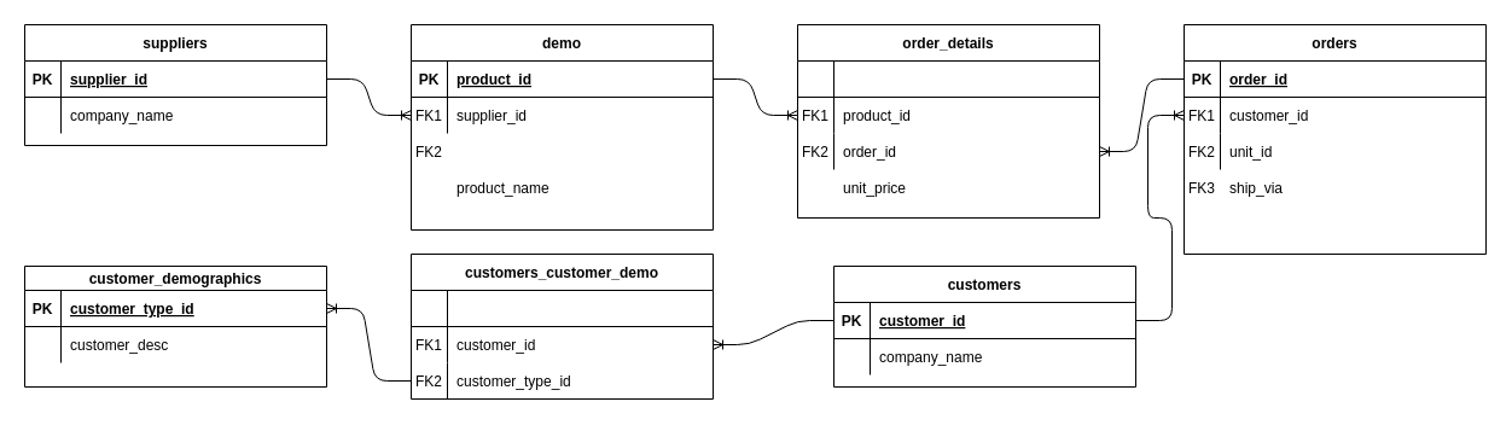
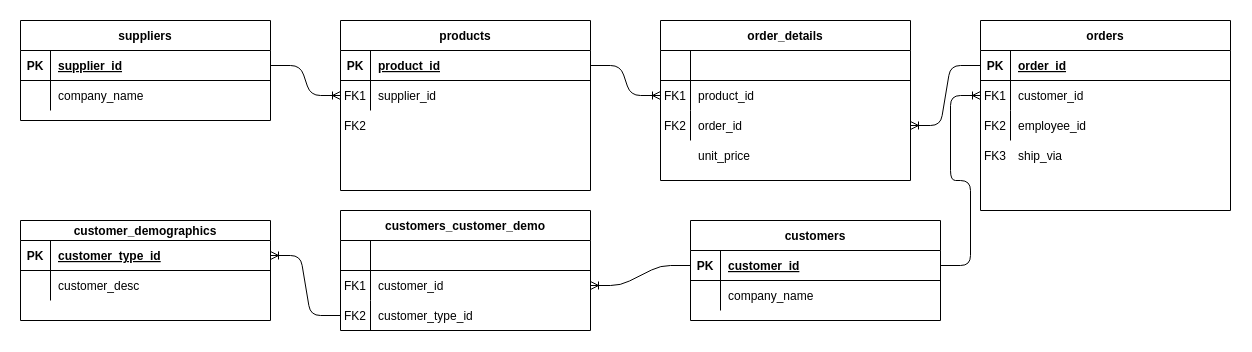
  <mxCell id="0" />
  <mxCell id="1" parent="0" />
  <mxCell id="2" value="suppliers" style="shape=table;startSize=30;container=1;collapsible=1;childLayout=tableLayout;fixedRows=1;rowLines=0;fontStyle=1;align=center;resizeLast=1;" parent="1" vertex="1"><mxGeometry x="20" y="20" width="250" height="100" as="geometry" /></mxCell>
  <mxCell id="3" value="" style="shape=partialRectangle;collapsible=0;dropTarget=0;pointerEvents=0;fillColor=none;points=[[0,0.5],[1,0.5]];portConstraint=eastwest;top=0;left=0;right=0;bottom=1;" parent="2" vertex="1"><mxGeometry y="30" width="250" height="30" as="geometry" /></mxCell>
  <mxCell id="4" value="PK" style="shape=partialRectangle;overflow=hidden;connectable=0;fillColor=none;top=0;left=0;bottom=0;right=0;fontStyle=1;" parent="3" vertex="1"><mxGeometry width="30" height="30" as="geometry" /></mxCell>
  <mxCell id="5" value="supplier_id " style="shape=partialRectangle;overflow=hidden;connectable=0;fillColor=none;top=0;left=0;bottom=0;right=0;align=left;spacingLeft=6;fontStyle=5;" parent="3" vertex="1"><mxGeometry x="30" width="220" height="30" as="geometry" /></mxCell>
  <mxCell id="6" value="" style="shape=partialRectangle;collapsible=0;dropTarget=0;pointerEvents=0;fillColor=none;points=[[0,0.5],[1,0.5]];portConstraint=eastwest;top=0;left=0;right=0;bottom=0;" parent="2" vertex="1"><mxGeometry y="60" width="250" height="30" as="geometry" /></mxCell>
  <mxCell id="7" value="" style="shape=partialRectangle;overflow=hidden;connectable=0;fillColor=none;top=0;left=0;bottom=0;right=0;" parent="6" vertex="1"><mxGeometry width="30" height="30" as="geometry" /></mxCell>
  <mxCell id="8" value="company_name" style="shape=partialRectangle;overflow=hidden;connectable=0;fillColor=none;top=0;left=0;bottom=0;right=0;align=left;spacingLeft=6;" parent="6" vertex="1"><mxGeometry x="30" width="220" height="30" as="geometry" /></mxCell>
  <mxCell id="9" value="customers" style="shape=table;startSize=30;container=1;collapsible=1;childLayout=tableLayout;fixedRows=1;rowLines=0;fontStyle=1;align=center;resizeLast=1;" parent="1" vertex="1"><mxGeometry x="690" y="220" width="250" height="100" as="geometry" /></mxCell>
  <mxCell id="10" value="" style="shape=partialRectangle;collapsible=0;dropTarget=0;pointerEvents=0;fillColor=none;points=[[0,0.5],[1,0.5]];portConstraint=eastwest;top=0;left=0;right=0;bottom=1;" parent="9" vertex="1"><mxGeometry y="30" width="250" height="30" as="geometry" /></mxCell>
  <mxCell id="11" value="PK" style="shape=partialRectangle;overflow=hidden;connectable=0;fillColor=none;top=0;left=0;bottom=0;right=0;fontStyle=1;" parent="10" vertex="1"><mxGeometry width="30" height="30" as="geometry" /></mxCell>
  <mxCell id="12" value="customer_id " style="shape=partialRectangle;overflow=hidden;connectable=0;fillColor=none;top=0;left=0;bottom=0;right=0;align=left;spacingLeft=6;fontStyle=5;" parent="10" vertex="1"><mxGeometry x="30" width="220" height="30" as="geometry" /></mxCell>
  <mxCell id="13" value="" style="shape=partialRectangle;collapsible=0;dropTarget=0;pointerEvents=0;fillColor=none;points=[[0,0.5],[1,0.5]];portConstraint=eastwest;top=0;left=0;right=0;bottom=0;" parent="9" vertex="1"><mxGeometry y="60" width="250" height="30" as="geometry" /></mxCell>
  <mxCell id="14" value="" style="shape=partialRectangle;overflow=hidden;connectable=0;fillColor=none;top=0;left=0;bottom=0;right=0;" parent="13" vertex="1"><mxGeometry width="30" height="30" as="geometry" /></mxCell>
  <mxCell id="15" value="company_name" style="shape=partialRectangle;overflow=hidden;connectable=0;fillColor=none;top=0;left=0;bottom=0;right=0;align=left;spacingLeft=6;" parent="13" vertex="1"><mxGeometry x="30" width="220" height="30" as="geometry" /></mxCell>
  <mxCell id="16" value="" style="edgeStyle=entityRelationEdgeStyle;fontSize=12;html=1;endArrow=ERoneToMany;entryX=0;entryY=0.5;entryDx=0;entryDy=0;exitX=1;exitY=0.5;exitDx=0;exitDy=0;exitPerimeter=0;" parent="1" source="3" target="25" edge="1"><mxGeometry width="100" height="100" relative="1" as="geometry"><mxPoint x="1210" y="120" as="sourcePoint" /><mxPoint x="1150" y="250" as="targetPoint" /></mxGeometry></mxCell>
  <mxCell id="17" value="" style="edgeStyle=entityRelationEdgeStyle;fontSize=12;html=1;endArrow=ERoneToMany;entryX=0;entryY=0.5;entryDx=0;entryDy=0;exitX=1;exitY=0.5;exitDx=0;exitDy=0;" parent="1" source="10" target="39" edge="1"><mxGeometry width="100" height="100" relative="1" as="geometry"><mxPoint x="1225" y="320" as="sourcePoint" /><mxPoint x="1035" y="450" as="targetPoint" /></mxGeometry></mxCell>
  <mxCell id="18" value="" style="edgeStyle=entityRelationEdgeStyle;fontSize=12;html=1;endArrow=ERoneToMany;entryX=0;entryY=0.5;entryDx=0;entryDy=0;exitX=1;exitY=0.5;exitDx=0;exitDy=0;" parent="1" source="22" target="52" edge="1"><mxGeometry width="100" height="100" relative="1" as="geometry"><mxPoint x="720" y="310" as="sourcePoint" /><mxPoint x="420" y="190" as="targetPoint" /></mxGeometry></mxCell>
  <mxCell id="19" value="" style="edgeStyle=entityRelationEdgeStyle;fontSize=12;html=1;endArrow=ERoneToMany;entryX=1;entryY=0.5;entryDx=0;entryDy=0;exitX=0;exitY=0.5;exitDx=0;exitDy=0;" parent="1" source="36" target="55" edge="1"><mxGeometry width="100" height="100" relative="1" as="geometry"><mxPoint x="1100" y="400" as="sourcePoint" /><mxPoint x="1225" y="490" as="targetPoint" /></mxGeometry></mxCell>
  <mxCell id="20" value="" style="group" parent="1" vertex="1" connectable="0"><mxGeometry x="340" y="20" width="250" height="170" as="geometry" /></mxCell>
- <mxCell id="21" value="demo" style="shape=table;startSize=30;container=1;collapsible=1;childLayout=tableLayout;fixedRows=1;rowLines=0;fontStyle=1;align=center;resizeLast=1;" parent="20" vertex="1"><mxGeometry width="250" height="170" as="geometry" /></mxCell>
+ <mxCell id="21" value="products" style="shape=table;startSize=30;container=1;collapsible=1;childLayout=tableLayout;fixedRows=1;rowLines=0;fontStyle=1;align=center;resizeLast=1;" parent="20" vertex="1"><mxGeometry width="250" height="170" as="geometry" /></mxCell>
  <mxCell id="22" value="" style="shape=partialRectangle;collapsible=0;dropTarget=0;pointerEvents=0;fillColor=none;points=[[0,0.5],[1,0.5]];portConstraint=eastwest;top=0;left=0;right=0;bottom=1;" parent="21" vertex="1"><mxGeometry y="30" width="250" height="30" as="geometry" /></mxCell>
  <mxCell id="23" value="PK" style="shape=partialRectangle;overflow=hidden;connectable=0;fillColor=none;top=0;left=0;bottom=0;right=0;fontStyle=1;" parent="22" vertex="1"><mxGeometry width="30" height="30" as="geometry" /></mxCell>
  <mxCell id="24" value="product_id " style="shape=partialRectangle;overflow=hidden;connectable=0;fillColor=none;top=0;left=0;bottom=0;right=0;align=left;spacingLeft=6;fontStyle=5;" parent="22" vertex="1"><mxGeometry x="30" width="220" height="30" as="geometry" /></mxCell>
  <mxCell id="25" value="" style="shape=partialRectangle;collapsible=0;dropTarget=0;pointerEvents=0;fillColor=none;points=[[0,0.5],[1,0.5]];portConstraint=eastwest;top=0;left=0;right=0;bottom=0;" parent="21" vertex="1"><mxGeometry y="60" width="250" height="30" as="geometry" /></mxCell>
  <mxCell id="26" value="FK1" style="shape=partialRectangle;overflow=hidden;connectable=0;fillColor=none;top=0;left=0;bottom=0;right=0;" parent="25" vertex="1"><mxGeometry width="30" height="30" as="geometry" /></mxCell>
  <mxCell id="27" value="supplier_id" style="shape=partialRectangle;overflow=hidden;connectable=0;fillColor=none;top=0;left=0;bottom=0;right=0;align=left;spacingLeft=6;" parent="25" vertex="1"><mxGeometry x="30" width="220" height="30" as="geometry" /></mxCell>
  <mxCell id="28" value="" style="shape=partialRectangle;collapsible=0;dropTarget=0;pointerEvents=0;fillColor=none;points=[[0,0.5],[1,0.5]];portConstraint=eastwest;top=0;left=0;right=0;bottom=0;" parent="21" vertex="1"><mxGeometry y="90" width="250" height="30" as="geometry" /></mxCell>
  <mxCell id="29" value="FK2" style="shape=partialRectangle;overflow=hidden;connectable=0;fillColor=none;top=0;left=0;bottom=0;right=0;" parent="28" vertex="1"><mxGeometry width="30" height="30" as="geometry" /></mxCell>
  <mxCell id="30" value="" style="shape=partialRectangle;collapsible=0;dropTarget=0;pointerEvents=0;fillColor=none;points=[[0,0.5],[1,0.5]];portConstraint=eastwest;top=0;left=0;right=0;bottom=0;" parent="20" vertex="1"><mxGeometry y="120" width="250" height="30" as="geometry" /></mxCell>
  <mxCell id="31" value="" style="shape=partialRectangle;overflow=hidden;connectable=0;fillColor=none;top=0;left=0;bottom=0;right=0;" parent="30" vertex="1"><mxGeometry width="30" height="30" as="geometry" /></mxCell>
- <mxCell id="32" value="product_name" style="shape=partialRectangle;overflow=hidden;connectable=0;fillColor=none;top=0;left=0;bottom=0;right=0;align=left;spacingLeft=6;" parent="30" vertex="1"><mxGeometry x="30" width="220" height="30" as="geometry" /></mxCell>
  <mxCell id="33" value="" style="group" parent="1" vertex="1" connectable="0"><mxGeometry x="980" y="20" width="250" height="190" as="geometry" /></mxCell>
  <mxCell id="34" value="" style="group" parent="33" vertex="1" connectable="0"><mxGeometry width="250" height="190" as="geometry" /></mxCell>
  <mxCell id="35" value="orders" style="shape=table;startSize=30;container=1;collapsible=1;childLayout=tableLayout;fixedRows=1;rowLines=0;fontStyle=1;align=center;resizeLast=1;" parent="34" vertex="1"><mxGeometry width="250" height="190" as="geometry" /></mxCell>
  <mxCell id="36" value="" style="shape=partialRectangle;collapsible=0;dropTarget=0;pointerEvents=0;fillColor=none;points=[[0,0.5],[1,0.5]];portConstraint=eastwest;top=0;left=0;right=0;bottom=1;" parent="35" vertex="1"><mxGeometry y="30" width="250" height="30" as="geometry" /></mxCell>
  <mxCell id="37" value="PK" style="shape=partialRectangle;overflow=hidden;connectable=0;fillColor=none;top=0;left=0;bottom=0;right=0;fontStyle=1;" parent="36" vertex="1"><mxGeometry width="30" height="30" as="geometry" /></mxCell>
  <mxCell id="38" value="order_id " style="shape=partialRectangle;overflow=hidden;connectable=0;fillColor=none;top=0;left=0;bottom=0;right=0;align=left;spacingLeft=6;fontStyle=5;" parent="36" vertex="1"><mxGeometry x="30" width="220" height="30" as="geometry" /></mxCell>
  <mxCell id="39" value="" style="shape=partialRectangle;collapsible=0;dropTarget=0;pointerEvents=0;fillColor=none;points=[[0,0.5],[1,0.5]];portConstraint=eastwest;top=0;left=0;right=0;bottom=0;" parent="35" vertex="1"><mxGeometry y="60" width="250" height="30" as="geometry" /></mxCell>
  <mxCell id="40" value="FK1" style="shape=partialRectangle;overflow=hidden;connectable=0;fillColor=none;top=0;left=0;bottom=0;right=0;" parent="39" vertex="1"><mxGeometry width="30" height="30" as="geometry" /></mxCell>
  <mxCell id="41" value="customer_id" style="shape=partialRectangle;overflow=hidden;connectable=0;fillColor=none;top=0;left=0;bottom=0;right=0;align=left;spacingLeft=6;" parent="39" vertex="1"><mxGeometry x="30" width="220" height="30" as="geometry" /></mxCell>
  <mxCell id="42" value="" style="shape=partialRectangle;collapsible=0;dropTarget=0;pointerEvents=0;fillColor=none;points=[[0,0.5],[1,0.5]];portConstraint=eastwest;top=0;left=0;right=0;bottom=0;" parent="35" vertex="1"><mxGeometry y="90" width="250" height="30" as="geometry" /></mxCell>
  <mxCell id="43" value="FK2" style="shape=partialRectangle;overflow=hidden;connectable=0;fillColor=none;top=0;left=0;bottom=0;right=0;" parent="42" vertex="1"><mxGeometry width="30" height="30" as="geometry" /></mxCell>
- <mxCell id="44" value="unit_id" style="shape=partialRectangle;overflow=hidden;connectable=0;fillColor=none;top=0;left=0;bottom=0;right=0;align=left;spacingLeft=6;" parent="42" vertex="1"><mxGeometry x="30" width="220" height="30" as="geometry" /></mxCell>
+ <mxCell id="44" value="employee_id" style="shape=partialRectangle;overflow=hidden;connectable=0;fillColor=none;top=0;left=0;bottom=0;right=0;align=left;spacingLeft=6;" parent="42" vertex="1"><mxGeometry x="30" width="220" height="30" as="geometry" /></mxCell>
  <mxCell id="45" value="FK3" style="shape=partialRectangle;overflow=hidden;connectable=0;fillColor=none;top=0;left=0;bottom=0;right=0;" parent="34" vertex="1"><mxGeometry y="120" width="30" height="30" as="geometry" /></mxCell>
  <mxCell id="46" value="ship_via" style="shape=partialRectangle;overflow=hidden;connectable=0;fillColor=none;top=0;left=0;bottom=0;right=0;align=left;spacingLeft=6;" parent="34" vertex="1"><mxGeometry x="30" y="120" width="210" height="30" as="geometry" /></mxCell>
  <mxCell id="47" value="" style="group" parent="1" vertex="1" connectable="0"><mxGeometry x="660" y="20" width="250" height="160" as="geometry" /></mxCell>
  <mxCell id="48" value="order_details" style="shape=table;startSize=30;container=1;collapsible=1;childLayout=tableLayout;fixedRows=1;rowLines=0;fontStyle=1;align=center;resizeLast=1;" parent="47" vertex="1"><mxGeometry width="250" height="160" as="geometry" /></mxCell>
  <mxCell id="49" value="" style="shape=partialRectangle;collapsible=0;dropTarget=0;pointerEvents=0;fillColor=none;points=[[0,0.5],[1,0.5]];portConstraint=eastwest;top=0;left=0;right=0;bottom=1;" parent="48" vertex="1"><mxGeometry y="30" width="250" height="30" as="geometry" /></mxCell>
  <mxCell id="50" value="" style="shape=partialRectangle;overflow=hidden;connectable=0;fillColor=none;top=0;left=0;bottom=0;right=0;fontStyle=1;" parent="49" vertex="1"><mxGeometry width="30" height="30" as="geometry" /></mxCell>
  <mxCell id="51" value="" style="shape=partialRectangle;overflow=hidden;connectable=0;fillColor=none;top=0;left=0;bottom=0;right=0;align=left;spacingLeft=6;fontStyle=5;" parent="49" vertex="1"><mxGeometry x="30" width="220" height="30" as="geometry" /></mxCell>
  <mxCell id="52" value="" style="shape=partialRectangle;collapsible=0;dropTarget=0;pointerEvents=0;fillColor=none;points=[[0,0.5],[1,0.5]];portConstraint=eastwest;top=0;left=0;right=0;bottom=0;" parent="48" vertex="1"><mxGeometry y="60" width="250" height="30" as="geometry" /></mxCell>
  <mxCell id="53" value="FK1" style="shape=partialRectangle;overflow=hidden;connectable=0;fillColor=none;top=0;left=0;bottom=0;right=0;" parent="52" vertex="1"><mxGeometry width="30" height="30" as="geometry" /></mxCell>
  <mxCell id="54" value="product_id" style="shape=partialRectangle;overflow=hidden;connectable=0;fillColor=none;top=0;left=0;bottom=0;right=0;align=left;spacingLeft=6;" parent="52" vertex="1"><mxGeometry x="30" width="220" height="30" as="geometry" /></mxCell>
  <mxCell id="55" value="" style="shape=partialRectangle;collapsible=0;dropTarget=0;pointerEvents=0;fillColor=none;points=[[0,0.5],[1,0.5]];portConstraint=eastwest;top=0;left=0;right=0;bottom=0;" parent="48" vertex="1"><mxGeometry y="90" width="250" height="30" as="geometry" /></mxCell>
  <mxCell id="56" value="FK2" style="shape=partialRectangle;overflow=hidden;connectable=0;fillColor=none;top=0;left=0;bottom=0;right=0;" parent="55" vertex="1"><mxGeometry width="30" height="30" as="geometry" /></mxCell>
  <mxCell id="57" value="order_id" style="shape=partialRectangle;overflow=hidden;connectable=0;fillColor=none;top=0;left=0;bottom=0;right=0;align=left;spacingLeft=6;" parent="55" vertex="1"><mxGeometry x="30" width="220" height="30" as="geometry" /></mxCell>
  <mxCell id="58" value="unit_price" style="shape=partialRectangle;overflow=hidden;connectable=0;fillColor=none;top=0;left=0;bottom=0;right=0;align=left;spacingLeft=6;" parent="47" vertex="1"><mxGeometry x="30" y="120" width="220" height="30" as="geometry" /></mxCell>
  <mxCell id="59" value="" style="group" parent="1" vertex="1" connectable="0"><mxGeometry x="340" y="210" width="250" height="120" as="geometry" /></mxCell>
  <mxCell id="60" value="customers_customer_demo" style="shape=table;startSize=30;container=1;collapsible=1;childLayout=tableLayout;fixedRows=1;rowLines=0;fontStyle=1;align=center;resizeLast=1;" parent="59" vertex="1"><mxGeometry width="250" height="120.0" as="geometry" /></mxCell>
  <mxCell id="61" value="" style="shape=partialRectangle;collapsible=0;dropTarget=0;pointerEvents=0;fillColor=none;points=[[0,0.5],[1,0.5]];portConstraint=eastwest;top=0;left=0;right=0;bottom=1;" parent="60" vertex="1"><mxGeometry y="30" width="250" height="30" as="geometry" /></mxCell>
  <mxCell id="62" value="" style="shape=partialRectangle;overflow=hidden;connectable=0;fillColor=none;top=0;left=0;bottom=0;right=0;fontStyle=1;" parent="61" vertex="1"><mxGeometry width="30" height="30" as="geometry" /></mxCell>
  <mxCell id="63" value="" style="shape=partialRectangle;overflow=hidden;connectable=0;fillColor=none;top=0;left=0;bottom=0;right=0;align=left;spacingLeft=6;fontStyle=5;" parent="61" vertex="1"><mxGeometry x="30" width="220" height="30" as="geometry" /></mxCell>
  <mxCell id="64" value="" style="shape=partialRectangle;collapsible=0;dropTarget=0;pointerEvents=0;fillColor=none;points=[[0,0.5],[1,0.5]];portConstraint=eastwest;top=0;left=0;right=0;bottom=0;" parent="60" vertex="1"><mxGeometry y="60" width="250" height="30" as="geometry" /></mxCell>
  <mxCell id="65" value="FK1" style="shape=partialRectangle;overflow=hidden;connectable=0;fillColor=none;top=0;left=0;bottom=0;right=0;" parent="64" vertex="1"><mxGeometry width="30" height="30" as="geometry" /></mxCell>
  <mxCell id="66" value="customer_id" style="shape=partialRectangle;overflow=hidden;connectable=0;fillColor=none;top=0;left=0;bottom=0;right=0;align=left;spacingLeft=6;" parent="64" vertex="1"><mxGeometry x="30" width="220" height="30" as="geometry" /></mxCell>
  <mxCell id="67" value="" style="shape=partialRectangle;collapsible=0;dropTarget=0;pointerEvents=0;fillColor=none;points=[[0,0.5],[1,0.5]];portConstraint=eastwest;top=0;left=0;right=0;bottom=0;" parent="60" vertex="1"><mxGeometry y="90" width="250" height="30" as="geometry" /></mxCell>
  <mxCell id="68" value="FK2" style="shape=partialRectangle;overflow=hidden;connectable=0;fillColor=none;top=0;left=0;bottom=0;right=0;" parent="67" vertex="1"><mxGeometry width="30" height="30" as="geometry" /></mxCell>
  <mxCell id="69" value="customer_type_id" style="shape=partialRectangle;overflow=hidden;connectable=0;fillColor=none;top=0;left=0;bottom=0;right=0;align=left;spacingLeft=6;" parent="67" vertex="1"><mxGeometry x="30" width="220" height="30" as="geometry" /></mxCell>
  <mxCell id="70" value="" style="edgeStyle=entityRelationEdgeStyle;fontSize=12;html=1;endArrow=ERoneToMany;entryX=1;entryY=0.5;entryDx=0;entryDy=0;exitX=0;exitY=0.5;exitDx=0;exitDy=0;" parent="1" source="10" target="64" edge="1"><mxGeometry width="100" height="100" relative="1" as="geometry"><mxPoint x="1320" y="730" as="sourcePoint" /><mxPoint x="1100" y="630" as="targetPoint" /></mxGeometry></mxCell>
  <mxCell id="71" value="customer_demographics" style="shape=table;startSize=20;container=1;collapsible=1;childLayout=tableLayout;fixedRows=1;rowLines=0;fontStyle=1;align=center;resizeLast=1;" parent="1" vertex="1"><mxGeometry x="20" y="220" width="250" height="100" as="geometry" /></mxCell>
  <mxCell id="72" value="" style="shape=partialRectangle;collapsible=0;dropTarget=0;pointerEvents=0;fillColor=none;points=[[0,0.5],[1,0.5]];portConstraint=eastwest;top=0;left=0;right=0;bottom=1;" parent="71" vertex="1"><mxGeometry y="20" width="250" height="30" as="geometry" /></mxCell>
  <mxCell id="73" value="PK" style="shape=partialRectangle;overflow=hidden;connectable=0;fillColor=none;top=0;left=0;bottom=0;right=0;fontStyle=1;" parent="72" vertex="1"><mxGeometry width="30" height="30" as="geometry" /></mxCell>
  <mxCell id="74" value="customer_type_id " style="shape=partialRectangle;overflow=hidden;connectable=0;fillColor=none;top=0;left=0;bottom=0;right=0;align=left;spacingLeft=6;fontStyle=5;" parent="72" vertex="1"><mxGeometry x="30" width="220" height="30" as="geometry" /></mxCell>
  <mxCell id="75" value="" style="shape=partialRectangle;collapsible=0;dropTarget=0;pointerEvents=0;fillColor=none;points=[[0,0.5],[1,0.5]];portConstraint=eastwest;top=0;left=0;right=0;bottom=0;" parent="71" vertex="1"><mxGeometry y="50" width="250" height="30" as="geometry" /></mxCell>
  <mxCell id="76" value="" style="shape=partialRectangle;overflow=hidden;connectable=0;fillColor=none;top=0;left=0;bottom=0;right=0;" parent="75" vertex="1"><mxGeometry width="30" height="30" as="geometry" /></mxCell>
  <mxCell id="77" value="customer_desc" style="shape=partialRectangle;overflow=hidden;connectable=0;fillColor=none;top=0;left=0;bottom=0;right=0;align=left;spacingLeft=6;" parent="75" vertex="1"><mxGeometry x="30" width="220" height="30" as="geometry" /></mxCell>
  <mxCell id="78" value="" style="edgeStyle=entityRelationEdgeStyle;fontSize=12;html=1;endArrow=ERoneToMany;entryX=1;entryY=0.5;entryDx=0;entryDy=0;exitX=0;exitY=0.5;exitDx=0;exitDy=0;" edge="1" parent="1" source="67" target="72"><mxGeometry width="100" height="100" relative="1" as="geometry"><mxPoint x="375" y="430" as="sourcePoint" /><mxPoint x="275" y="450" as="targetPoint" /></mxGeometry></mxCell>
